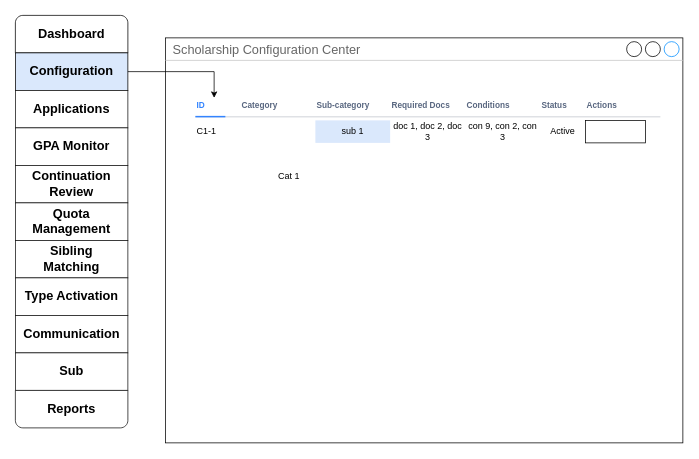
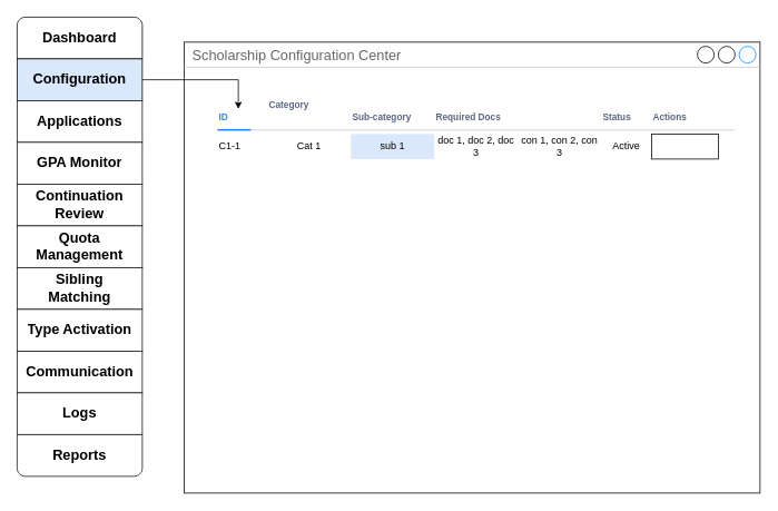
  <mxCell id="0" />
  <mxCell id="1" parent="0" />
  <mxCell id="2" value="Scholarship Configuration Center" style="strokeWidth=1;shadow=0;dashed=0;align=center;html=1;shape=mxgraph.mockup.containers.window;align=left;verticalAlign=top;spacingLeft=8;strokeColor2=#008cff;strokeColor3=#c4c4c4;fontColor=#666666;mainText=;fontSize=17;labelBackgroundColor=none;whiteSpace=wrap;" parent="1" vertex="1"><mxGeometry x="220" y="50" width="690" height="540" as="geometry" /></mxCell>
  <mxCell id="3" value="" style="swimlane;shape=mxgraph.bootstrap.anchor;strokeColor=light-dark(#121212, #ededed);fillColor=#ffffff;fontColor=#000000;fontStyle=0;childLayout=stackLayout;horizontal=1;startSize=0;horizontalStack=0;resizeParent=1;resizeParentMax=0;resizeLast=0;collapsible=0;marginBottom=0;whiteSpace=wrap;html=1;" parent="1" vertex="1"><mxGeometry x="20" y="20" width="150" height="550" as="geometry" /></mxCell>
  <mxCell id="4" value="Dashboard" style="text;strokeColor=light-dark(#000000, #229afd);align=center;verticalAlign=middle;spacingLeft=10;spacingRight=10;overflow=hidden;points=[[0,0.5],[1,0.5]];portConstraint=eastwest;rotatable=0;whiteSpace=wrap;html=1;shape=mxgraph.mockup.topButton;rSize=10;fillColor=light-dark(#ffffff, #229afd);fontColor=#000000;fontSize=17;fontStyle=1;" parent="3" vertex="1"><mxGeometry width="150" height="50" as="geometry" /></mxCell>
  <mxCell id="5" value="Configuration" style="text;strokeColor=light-dark(#000000, #5c79a3);align=center;verticalAlign=middle;spacingLeft=10;spacingRight=10;overflow=hidden;points=[[0,0.5],[1,0.5]];portConstraint=eastwest;rotatable=0;whiteSpace=wrap;html=1;rSize=5;fillColor=#dae8fc;fontSize=17;fontStyle=1;" parent="3" vertex="1"><mxGeometry y="50" width="150" height="50" as="geometry" /></mxCell>
  <mxCell id="6" value="Applications" style="text;strokeColor=inherit;align=center;verticalAlign=middle;spacingLeft=10;spacingRight=10;overflow=hidden;points=[[0,0.5],[1,0.5]];portConstraint=eastwest;rotatable=0;whiteSpace=wrap;html=1;rSize=5;fillColor=inherit;fontColor=inherit;fontSize=17;fontStyle=1;" parent="3" vertex="1"><mxGeometry y="100" width="150" height="50" as="geometry" /></mxCell>
  <mxCell id="7" value="GPA Monitor" style="text;strokeColor=inherit;align=center;verticalAlign=middle;spacingLeft=10;spacingRight=10;overflow=hidden;points=[[0,0.5],[1,0.5]];portConstraint=eastwest;rotatable=0;whiteSpace=wrap;html=1;rSize=5;fillColor=inherit;fontColor=inherit;fontSize=17;fontStyle=1;" parent="3" vertex="1"><mxGeometry y="150" width="150" height="50" as="geometry" /></mxCell>
  <mxCell id="8" value="Continuation Review" style="text;strokeColor=inherit;align=center;verticalAlign=middle;spacingLeft=10;spacingRight=10;overflow=hidden;points=[[0,0.5],[1,0.5]];portConstraint=eastwest;rotatable=0;whiteSpace=wrap;html=1;rSize=5;fillColor=inherit;fontColor=inherit;fontSize=17;fontStyle=1;" parent="3" vertex="1"><mxGeometry y="200" width="150" height="50" as="geometry" /></mxCell>
  <mxCell id="9" value="Quota Management" style="text;strokeColor=inherit;align=center;verticalAlign=middle;spacingLeft=10;spacingRight=10;overflow=hidden;points=[[0,0.5],[1,0.5]];portConstraint=eastwest;rotatable=0;whiteSpace=wrap;html=1;rSize=5;fillColor=inherit;fontColor=inherit;fontSize=17;fontStyle=1;" parent="3" vertex="1"><mxGeometry y="250" width="150" height="50" as="geometry" /></mxCell>
  <mxCell id="10" value="Sibling Matching" style="text;strokeColor=inherit;align=center;verticalAlign=middle;spacingLeft=10;spacingRight=10;overflow=hidden;points=[[0,0.5],[1,0.5]];portConstraint=eastwest;rotatable=0;whiteSpace=wrap;html=1;rSize=5;fillColor=inherit;fontColor=inherit;fontSize=17;fontStyle=1;" parent="3" vertex="1"><mxGeometry y="300" width="150" height="50" as="geometry" /></mxCell>
  <mxCell id="11" value="Type Activation" style="text;strokeColor=inherit;align=center;verticalAlign=middle;spacingLeft=10;spacingRight=10;overflow=hidden;points=[[0,0.5],[1,0.5]];portConstraint=eastwest;rotatable=0;whiteSpace=wrap;html=1;rSize=5;fillColor=inherit;fontColor=inherit;fontSize=17;fontStyle=1;" parent="3" vertex="1"><mxGeometry y="350" width="150" height="50" as="geometry" /></mxCell>
  <mxCell id="12" value="Communication" style="text;strokeColor=inherit;align=center;verticalAlign=middle;spacingLeft=10;spacingRight=10;overflow=hidden;points=[[0,0.5],[1,0.5]];portConstraint=eastwest;rotatable=0;whiteSpace=wrap;html=1;rSize=5;fillColor=inherit;fontColor=inherit;fontSize=17;fontStyle=1;" parent="3" vertex="1"><mxGeometry y="400" width="150" height="50" as="geometry" /></mxCell>
- <mxCell id="13" value="Sub" style="text;strokeColor=inherit;align=center;verticalAlign=middle;spacingLeft=10;spacingRight=10;overflow=hidden;points=[[0,0.5],[1,0.5]];portConstraint=eastwest;rotatable=0;whiteSpace=wrap;html=1;rSize=5;fillColor=inherit;fontColor=inherit;fontSize=17;fontStyle=1;" parent="3" vertex="1"><mxGeometry y="450" width="150" height="50" as="geometry" /></mxCell>
+ <mxCell id="13" value="Logs" style="text;strokeColor=inherit;align=center;verticalAlign=middle;spacingLeft=10;spacingRight=10;overflow=hidden;points=[[0,0.5],[1,0.5]];portConstraint=eastwest;rotatable=0;whiteSpace=wrap;html=1;rSize=5;fillColor=inherit;fontColor=inherit;fontSize=17;fontStyle=1;" parent="3" vertex="1"><mxGeometry y="450" width="150" height="50" as="geometry" /></mxCell>
  <mxCell id="14" value="Reports" style="text;strokeColor=inherit;align=center;verticalAlign=middle;spacingLeft=10;spacingRight=10;overflow=hidden;points=[[0,0.5],[1,0.5]];portConstraint=eastwest;rotatable=0;whiteSpace=wrap;html=1;shape=mxgraph.mockup.bottomButton;rSize=10;fillColor=inherit;fontColor=inherit;fontSize=17;fontStyle=1;" parent="3" vertex="1"><mxGeometry y="500" width="150" height="50" as="geometry" /></mxCell>
  <mxCell id="15" style="edgeStyle=orthogonalEdgeStyle;rounded=0;orthogonalLoop=1;jettySize=auto;html=1;exitX=1;exitY=0.5;exitDx=0;exitDy=0;" parent="1" source="5" target="16" edge="1"><mxGeometry relative="1" as="geometry" /></mxCell>
  <mxCell id="16" value="ID" style="html=1;fillColor=none;strokeColor=none;fontSize=11;align=left;fontColor=#3384FF;fontStyle=1;whiteSpace=wrap" parent="1" vertex="1"><mxGeometry x="260" y="130" width="50" height="20" as="geometry" /></mxCell>
- <mxCell id="17" value="Category" style="html=1;fillColor=none;strokeColor=none;fontSize=11;align=left;fontColor=#596780;fontStyle=1;whiteSpace=wrap" parent="1" vertex="1"><mxGeometry x="320" y="130" width="60" height="20" as="geometry" /></mxCell>
+ <mxCell id="17" value="Category" style="html=1;fillColor=none;strokeColor=none;fontSize=11;align=left;fontColor=#596780;fontStyle=1;whiteSpace=wrap" parent="1" vertex="1"><mxGeometry x="320" y="115" width="60" height="20" as="geometry" /></mxCell>
  <mxCell id="18" value="Sub-category" style="html=1;fillColor=none;strokeColor=none;fontSize=11;align=left;fontColor=#596780;fontStyle=1;whiteSpace=wrap" parent="1" vertex="1"><mxGeometry x="420" y="130" width="76" height="20" as="geometry" /></mxCell>
  <mxCell id="19" value="Required Docs" style="html=1;fillColor=none;strokeColor=none;fontSize=11;align=left;fontColor=#596780;fontStyle=1;whiteSpace=wrap" parent="1" vertex="1"><mxGeometry x="520" y="130" width="90" height="20" as="geometry" /></mxCell>
  <mxCell id="20" value="" style="shape=line;strokeWidth=2;html=1;strokeColor=#DFE1E5;resizeWidth=1" parent="1" vertex="1"><mxGeometry x="260" width="620" height="10" as="geometry" y="150" /></mxCell>
  <mxCell id="21" value="" style="shape=line;strokeWidth=2;html=1;strokeColor=#3384FF;resizeWidth=1" parent="1" vertex="1"><mxGeometry x="260" width="40" height="10" as="geometry" y="150" /></mxCell>
- <mxCell id="22" value="Conditions" style="html=1;fillColor=none;strokeColor=none;fontSize=11;align=left;fontColor=#596780;fontStyle=1;whiteSpace=wrap" parent="1" vertex="1"><mxGeometry x="620" y="130" width="70" height="20" as="geometry" /></mxCell>
  <mxCell id="23" value="Status" style="html=1;fillColor=none;strokeColor=none;fontSize=11;align=left;fontColor=#596780;fontStyle=1;whiteSpace=wrap" parent="1" vertex="1"><mxGeometry x="720" y="130" width="50" height="20" as="geometry" /></mxCell>
  <mxCell id="24" value="Actions" style="html=1;fillColor=none;strokeColor=none;fontSize=11;align=left;fontColor=#596780;fontStyle=1;whiteSpace=wrap" parent="1" vertex="1"><mxGeometry x="780" y="130" width="50" height="20" as="geometry" /></mxCell>
  <mxCell id="25" value="C1-1" style="rounded=0;whiteSpace=wrap;html=1;strokeColor=none;align=left;" parent="1" vertex="1"><mxGeometry x="260" y="160" width="60" height="30" as="geometry" /></mxCell>
- <mxCell id="26" value="Cat 1" style="rounded=0;whiteSpace=wrap;html=1;strokeColor=none;" parent="1" vertex="1"><mxGeometry x="335" y="220" width="100" height="30" as="geometry" /></mxCell>
+ <mxCell id="26" value="Cat 1" style="rounded=0;whiteSpace=wrap;html=1;strokeColor=none;" parent="1" vertex="1"><mxGeometry x="320" y="160" width="100" height="30" as="geometry" /></mxCell>
  <mxCell id="27" value="sub 1" style="rounded=0;whiteSpace=wrap;html=1;strokeColor=none;fillColor=#dae8fc;" parent="1" vertex="1"><mxGeometry x="420" y="160" width="100" height="30" as="geometry" /></mxCell>
  <mxCell id="28" value="doc 1, doc 2, doc 3" style="rounded=0;whiteSpace=wrap;html=1;strokeColor=none;" parent="1" vertex="1"><mxGeometry x="520" y="160" width="100" height="30" as="geometry" /></mxCell>
- <mxCell id="29" value="con 9, con 2, con 3" style="rounded=0;whiteSpace=wrap;html=1;strokeColor=none;" parent="1" vertex="1"><mxGeometry x="620" y="160" width="100" height="30" as="geometry" /></mxCell>
+ <mxCell id="29" value="con 1, con 2, con 3" style="rounded=0;whiteSpace=wrap;html=1;strokeColor=none;" parent="1" vertex="1"><mxGeometry x="620" y="160" width="100" height="30" as="geometry" /></mxCell>
  <mxCell id="30" value="Active" style="rounded=0;whiteSpace=wrap;html=1;strokeColor=none;" parent="1" vertex="1"><mxGeometry x="720" y="160" width="60" height="30" as="geometry" /></mxCell>
  <mxCell id="31" value="" style="rounded=0;whiteSpace=wrap;html=1;" parent="1" vertex="1"><mxGeometry x="780" y="160" width="80" height="30" as="geometry" /></mxCell>
